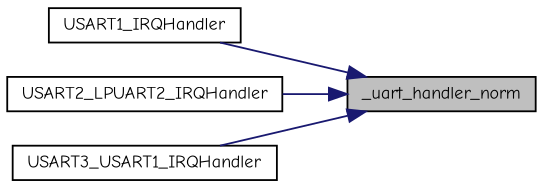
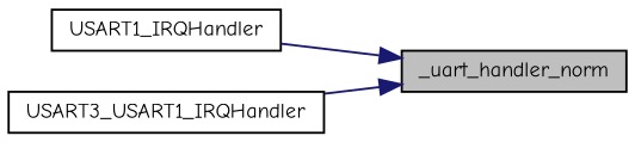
  digraph {
    fontname="Comic Neue"
    rankdir=RL
    node [color=black fontname="Comic Neue" fontsize=10 shape=record]
    edge [color=midnightblue dir=back fontname="Comic Neue" fontsize=10 labelfontname=Helvetica labelfontsize=10 style=solid]
    n1 [fillcolor=grey75 fontcolor=black height=0.2 label=_uart_handler_norm style=filled width=0.4]
    n2 [height=0.2 label=USART1_IRQHandler width=0.4]
-   n3 [height=0.2 label=USART2_LPUART2_IRQHandler width=0.4]
    n4 [height=0.2 label=USART3_USART1_IRQHandler width=0.4]
    n1 -> n2
-   n1 -> n3
    n1 -> n4
  }
